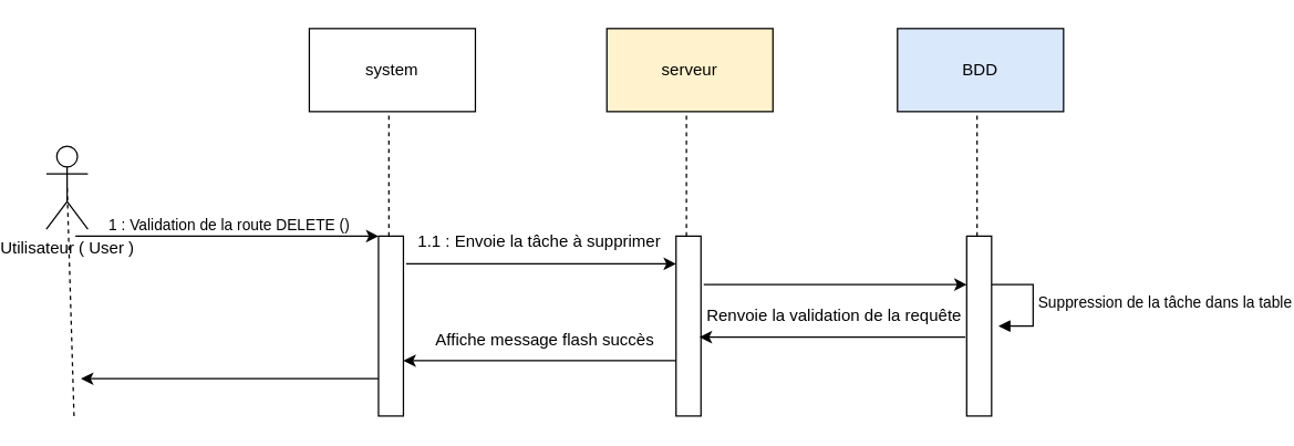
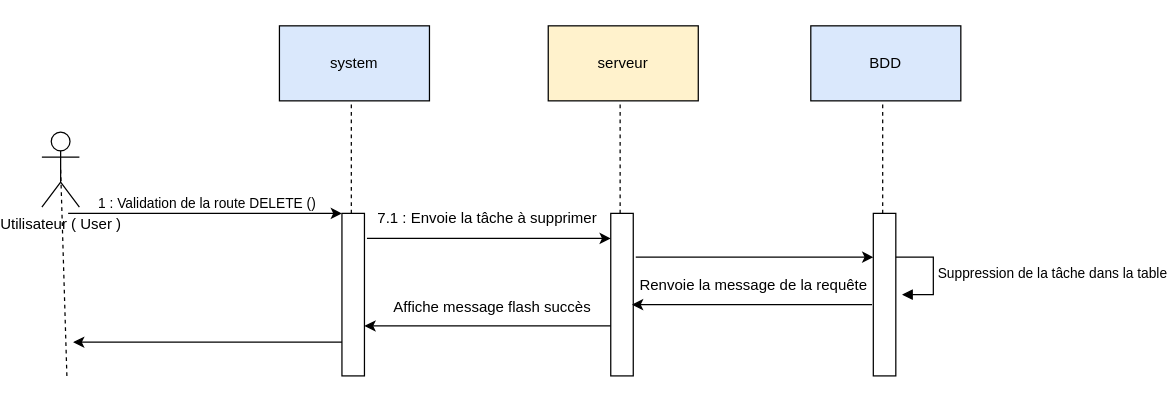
  <mxCell id="0" />
  <mxCell id="1" parent="0" />
  <mxCell id="2" value="Utilisateur ( User )" style="shape=umlActor;verticalLabelPosition=bottom;verticalAlign=top;html=1;outlineConnect=0;" vertex="1" parent="1"><mxGeometry x="20" y="105" width="30" height="60" as="geometry" /></mxCell>
  <mxCell id="3" value="" style="endArrow=none;dashed=1;html=1;rounded=0;entryX=0.5;entryY=0.5;entryDx=0;entryDy=0;entryPerimeter=0;" edge="1" parent="1" target="2"><mxGeometry width="50" height="50" relative="1" as="geometry"><mxPoint x="40" y="300" as="sourcePoint" /><mxPoint x="45" y="100" as="targetPoint" /></mxGeometry></mxCell>
- <mxCell id="4" value="system" style="rounded=0;whiteSpace=wrap;html=1;" vertex="1" parent="1"><mxGeometry x="210" y="20" width="120" height="60" as="geometry" /></mxCell>
+ <mxCell id="4" value="system" style="rounded=0;whiteSpace=wrap;html=1;fillColor=#dae8fc;" vertex="1" parent="1"><mxGeometry x="210" y="20" width="120" height="60" as="geometry" /></mxCell>
  <mxCell id="5" value="" style="endArrow=none;dashed=1;html=1;rounded=0;entryX=0.5;entryY=0.5;entryDx=0;entryDy=0;entryPerimeter=0;" edge="1" parent="1" source="6"><mxGeometry width="50" height="50" relative="1" as="geometry"><mxPoint x="272.13" y="679.61" as="sourcePoint" /><mxPoint x="267.5" y="80" as="targetPoint" /></mxGeometry></mxCell>
  <mxCell id="6" value="" style="html=1;points=[];perimeter=orthogonalPerimeter;outlineConnect=0;targetShapes=umlLifeline;portConstraint=eastwest;newEdgeStyle={&quot;edgeStyle&quot;:&quot;elbowEdgeStyle&quot;,&quot;elbow&quot;:&quot;vertical&quot;,&quot;curved&quot;:0,&quot;rounded&quot;:0};" vertex="1" parent="1"><mxGeometry x="260" y="170" width="18" height="130" as="geometry" /></mxCell>
  <mxCell id="7" value="" style="endArrow=classic;html=1;rounded=0;" edge="1" parent="1" target="6"><mxGeometry width="50" height="50" relative="1" as="geometry"><mxPoint x="41" y="170" as="sourcePoint" /><mxPoint x="91" y="120" as="targetPoint" /></mxGeometry></mxCell>
  <mxCell id="8" value="1 : Validation de la route DELETE ()" style="edgeLabel;html=1;align=center;verticalAlign=middle;resizable=0;points=[];" vertex="1" connectable="0" parent="7"><mxGeometry x="0.315" y="-3" relative="1" as="geometry"><mxPoint x="-34" y="-12" as="offset" /></mxGeometry></mxCell>
  <mxCell id="9" value="serveur" style="rounded=0;whiteSpace=wrap;html=1;fillColor=#fff2cc;" vertex="1" parent="1"><mxGeometry x="425" y="20" width="120" height="60" as="geometry" /></mxCell>
  <mxCell id="10" value="" style="endArrow=none;dashed=1;html=1;rounded=0;entryX=0.5;entryY=0.5;entryDx=0;entryDy=0;entryPerimeter=0;" edge="1" parent="1" source="11"><mxGeometry width="50" height="50" relative="1" as="geometry"><mxPoint x="482.5" y="410" as="sourcePoint" /><mxPoint x="482.5" y="80" as="targetPoint" /></mxGeometry></mxCell>
  <mxCell id="11" value="" style="html=1;points=[];perimeter=orthogonalPerimeter;outlineConnect=0;targetShapes=umlLifeline;portConstraint=eastwest;newEdgeStyle={&quot;edgeStyle&quot;:&quot;elbowEdgeStyle&quot;,&quot;elbow&quot;:&quot;vertical&quot;,&quot;curved&quot;:0,&quot;rounded&quot;:0};" vertex="1" parent="1"><mxGeometry x="475" y="170" width="18" height="130" as="geometry" /></mxCell>
  <mxCell id="12" value="BDD" style="rounded=0;whiteSpace=wrap;html=1;fillColor=#dae8fc;" vertex="1" parent="1"><mxGeometry x="635" y="20" width="120" height="60" as="geometry" /></mxCell>
  <mxCell id="13" value="" style="endArrow=none;dashed=1;html=1;rounded=0;entryX=0.5;entryY=0.5;entryDx=0;entryDy=0;entryPerimeter=0;" edge="1" parent="1" source="14"><mxGeometry width="50" height="50" relative="1" as="geometry"><mxPoint x="692.5" y="410" as="sourcePoint" /><mxPoint x="692.5" y="80" as="targetPoint" /></mxGeometry></mxCell>
  <mxCell id="14" value="" style="html=1;points=[];perimeter=orthogonalPerimeter;outlineConnect=0;targetShapes=umlLifeline;portConstraint=eastwest;newEdgeStyle={&quot;edgeStyle&quot;:&quot;elbowEdgeStyle&quot;,&quot;elbow&quot;:&quot;vertical&quot;,&quot;curved&quot;:0,&quot;rounded&quot;:0};" vertex="1" parent="1"><mxGeometry x="685" y="170" width="18" height="130" as="geometry" /></mxCell>
  <mxCell id="15" value="" style="endArrow=classic;html=1;rounded=0;" edge="1" parent="1" target="11"><mxGeometry width="50" height="50" relative="1" as="geometry"><mxPoint x="280" y="190" as="sourcePoint" /><mxPoint x="435" y="190" as="targetPoint" /></mxGeometry></mxCell>
- <mxCell id="16" value="1.1 : Envoie la tâche à supprimer" style="text;html=1;align=center;verticalAlign=middle;resizable=0;points=[];autosize=1;strokeColor=none;fillColor=none;" vertex="1" parent="1"><mxGeometry x="276" y="159" width="200" height="30" as="geometry" /></mxCell>
+ <mxCell id="16" value="7.1 : Envoie la tâche à supprimer" style="text;html=1;align=center;verticalAlign=middle;resizable=0;points=[];autosize=1;strokeColor=none;fillColor=none;" vertex="1" parent="1"><mxGeometry x="276" y="159" width="200" height="30" as="geometry" /></mxCell>
  <mxCell id="17" value="" style="endArrow=classic;html=1;rounded=0;" edge="1" parent="1" target="14"><mxGeometry width="50" height="50" relative="1" as="geometry"><mxPoint x="495" y="205" as="sourcePoint" /><mxPoint x="545" y="155" as="targetPoint" /></mxGeometry></mxCell>
  <mxCell id="18" value="Suppression de la tâche dans la table" style="html=1;align=left;spacingLeft=2;endArrow=block;rounded=0;edgeStyle=orthogonalEdgeStyle;curved=0;rounded=0;" edge="1" parent="1"><mxGeometry relative="1" as="geometry"><mxPoint x="703" y="205" as="sourcePoint" /><Array as="points"><mxPoint x="733" y="235" /></Array><mxPoint x="708" y="235" as="targetPoint" /></mxGeometry></mxCell>
  <mxCell id="19" value="" style="endArrow=classic;html=1;rounded=0;" edge="1" parent="1"><mxGeometry width="50" height="50" relative="1" as="geometry"><mxPoint x="684" y="243" as="sourcePoint" /><mxPoint x="492" y="243" as="targetPoint" /></mxGeometry></mxCell>
- <mxCell id="20" value="Renvoie la validation de la requête" style="text;html=1;align=center;verticalAlign=middle;resizable=0;points=[];autosize=1;strokeColor=none;fillColor=none;" vertex="1" parent="1"><mxGeometry x="484" y="213" width="210" height="30" as="geometry" /></mxCell>
+ <mxCell id="20" value="Renvoie la message de la requête" style="text;html=1;align=center;verticalAlign=middle;resizable=0;points=[];autosize=1;strokeColor=none;fillColor=none;" vertex="1" parent="1"><mxGeometry x="484" y="213" width="210" height="30" as="geometry" /></mxCell>
  <mxCell id="21" value="" style="endArrow=classic;html=1;rounded=0;" edge="1" parent="1"><mxGeometry width="50" height="50" relative="1" as="geometry"><mxPoint x="475" y="260" as="sourcePoint" /><mxPoint x="278" y="260" as="targetPoint" /></mxGeometry></mxCell>
  <mxCell id="22" value="&lt;div&gt;Affiche message flash succès&lt;/div&gt;" style="text;html=1;align=center;verticalAlign=middle;resizable=0;points=[];autosize=1;strokeColor=none;fillColor=none;" vertex="1" parent="1"><mxGeometry x="290" y="230" width="180" height="30" as="geometry" /></mxCell>
  <mxCell id="23" value="" style="endArrow=classic;html=1;rounded=0;" edge="1" parent="1"><mxGeometry width="50" height="50" relative="1" as="geometry"><mxPoint x="260" y="273" as="sourcePoint" /><mxPoint x="45" y="273" as="targetPoint" /></mxGeometry></mxCell>
